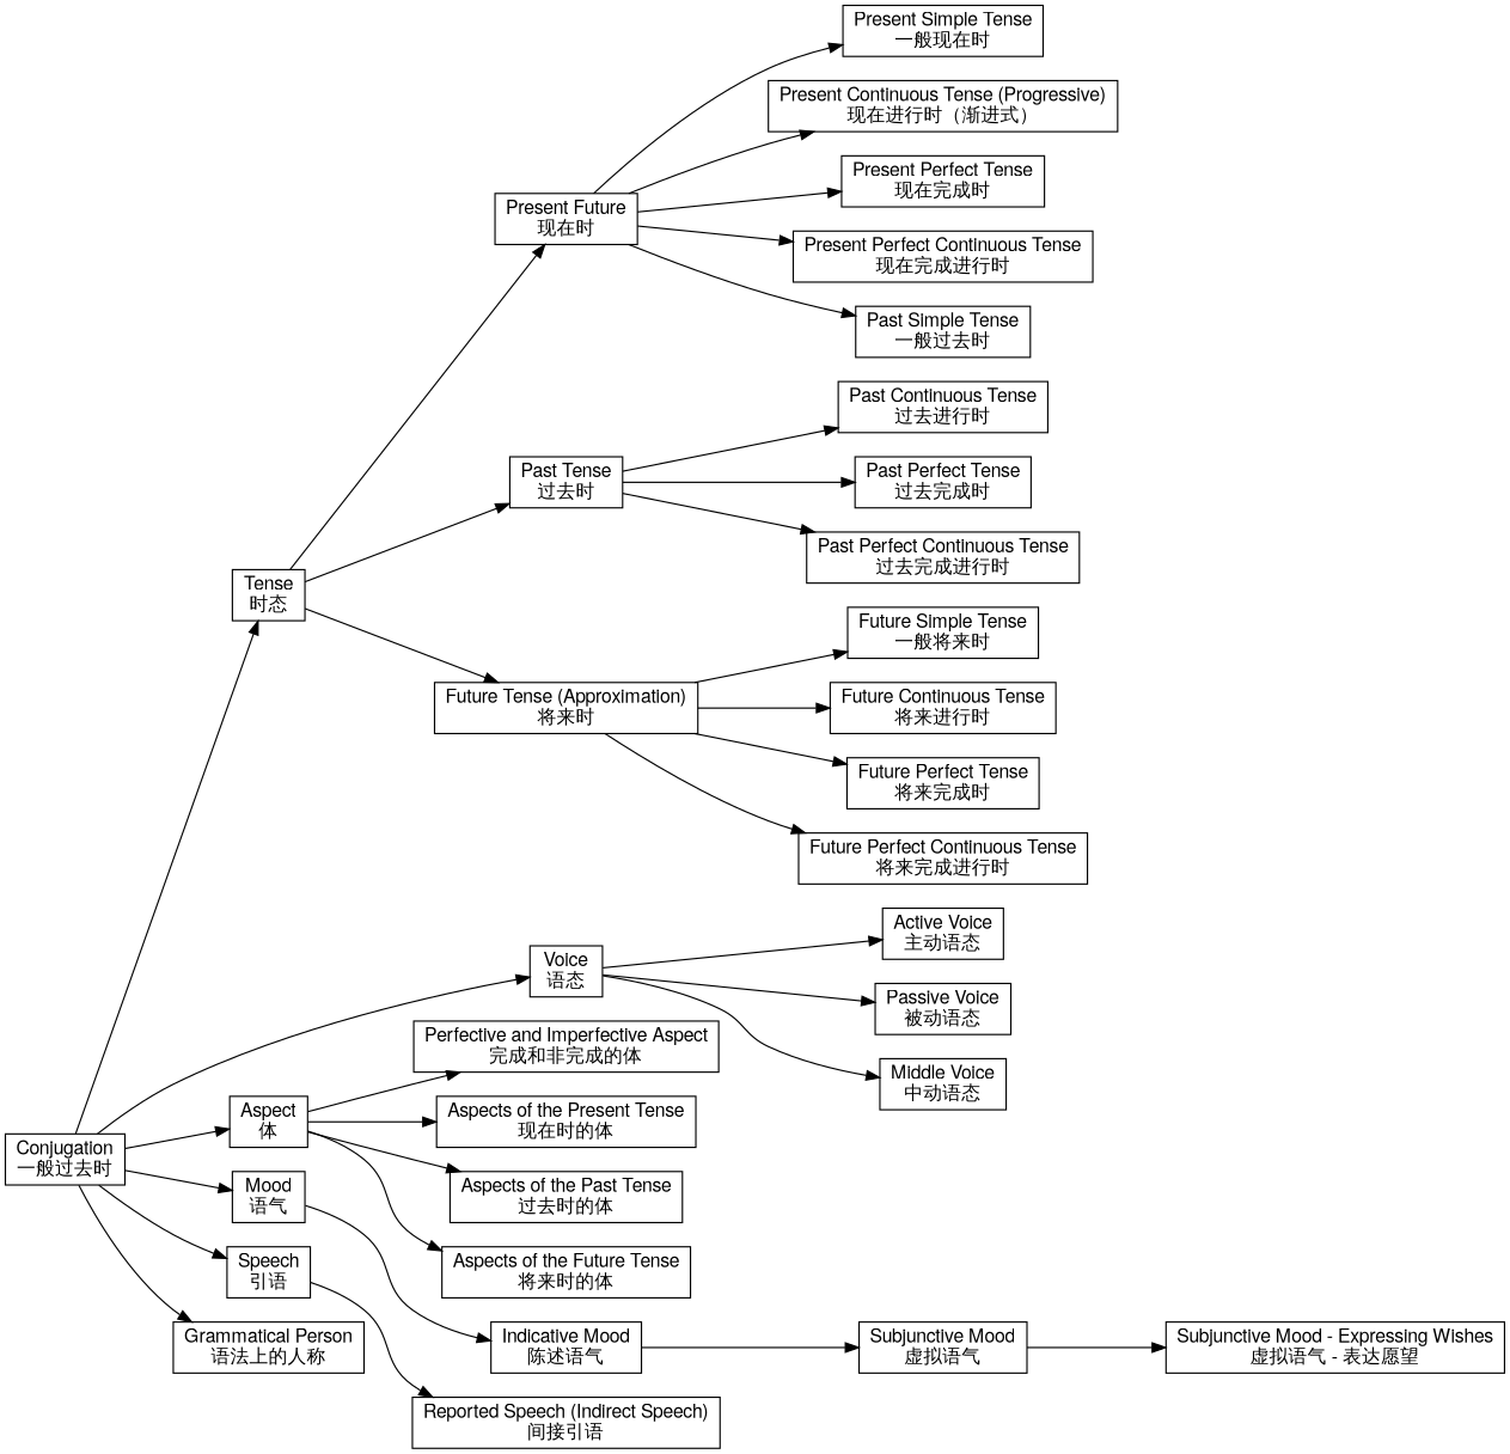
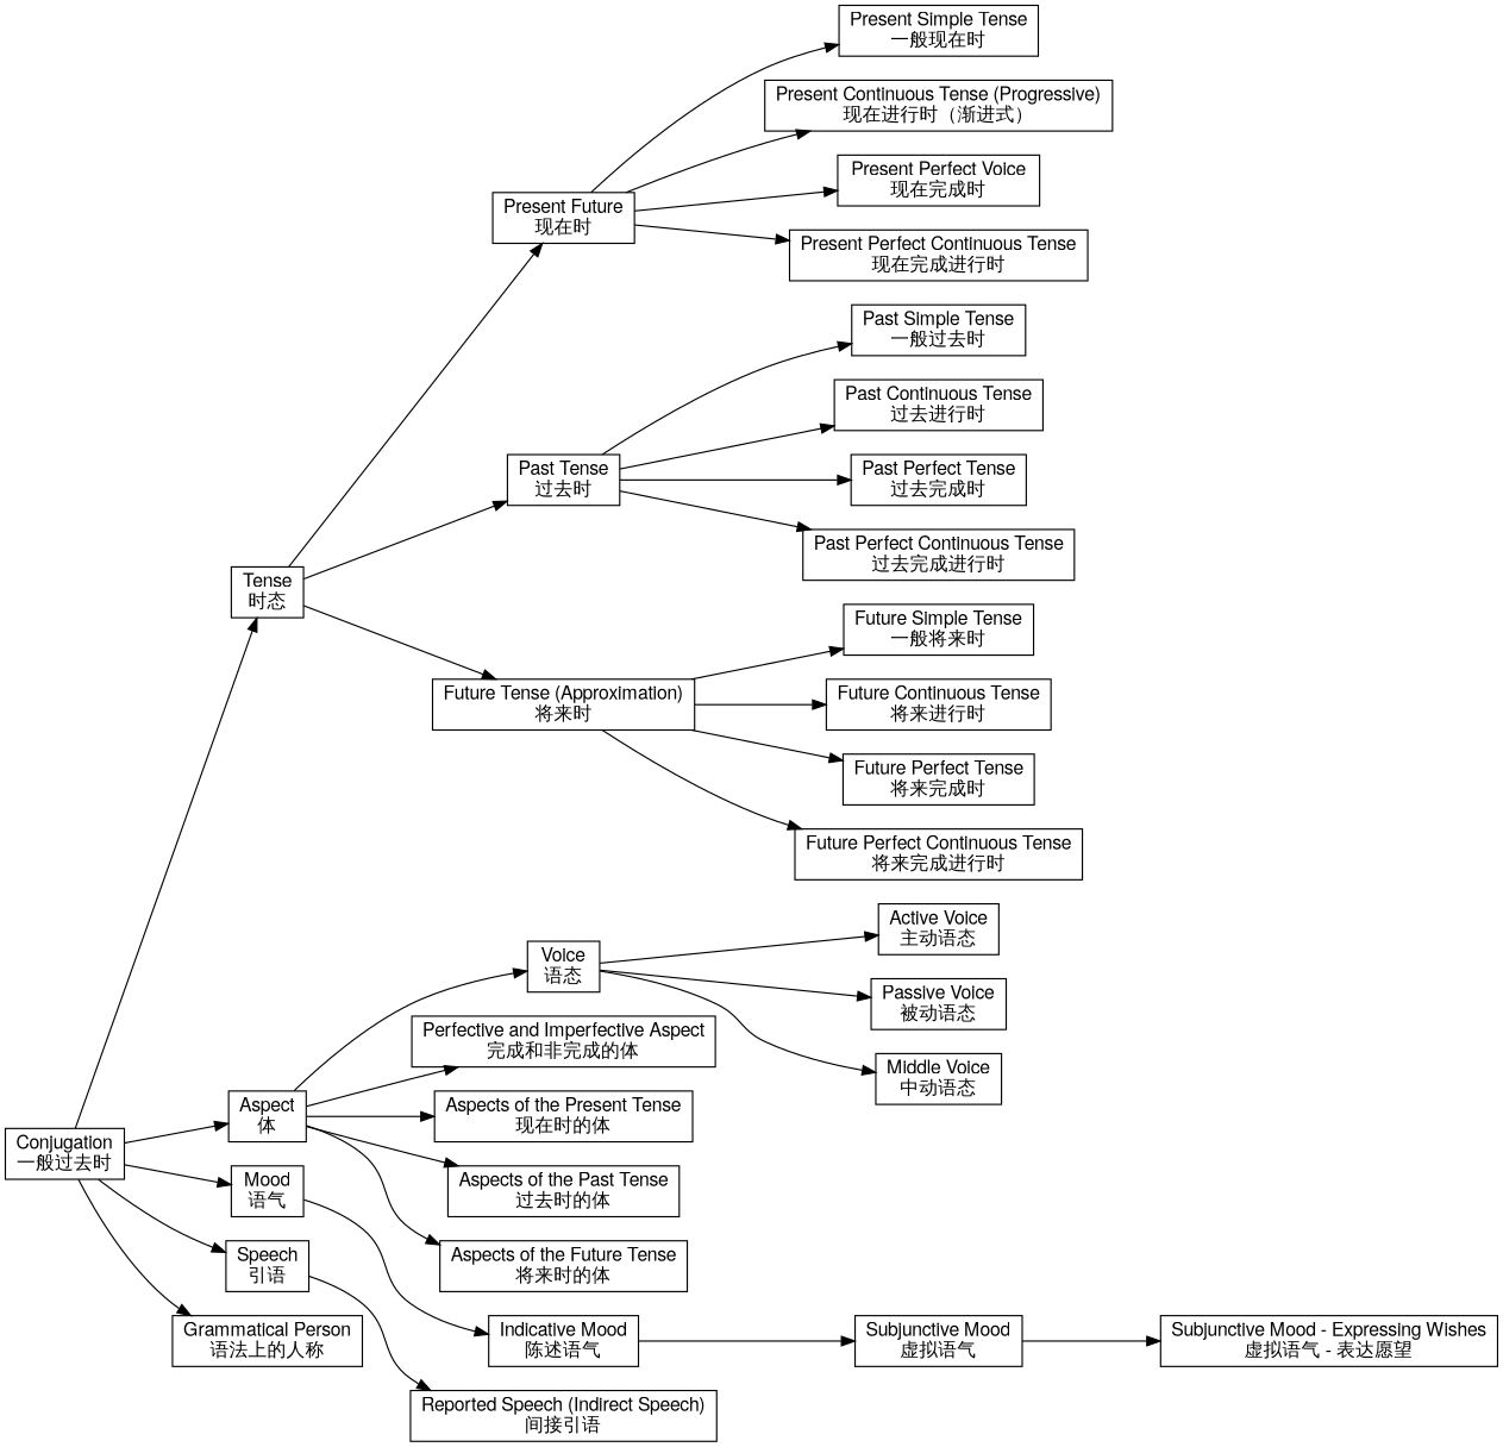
  digraph {
    rankdir=LR
    node [fontname="Helvetica, SimHei" fontsize=14 shape=rect]
    n1 [label="Conjugation\n一般过去时"]
    n2 [label="Tense\n时态"]
    n3 [label="Aspect\n体"]
    n4 [label="Mood\n语气"]
    n5 [label="Voice\n语态"]
    n6 [label="Speech\n引语"]
    n7 [label="Grammatical Person\n语法上的人称"]
    n8 [label="Present Future\n现在时"]
    n9 [label="Past Tense\n过去时"]
    n10 [label="Future Tense (Approximation)\n将来时"]
    n11 [label="Perfective and Imperfective Aspect\n完成和非完成的体"]
    n12 [label="Aspects of the Present Tense\n现在时的体"]
    n13 [label="Aspects of the Past Tense\n过去时的体"]
    n14 [label="Aspects of the Future Tense\n将来时的体"]
    n15 [label="Indicative Mood\n陈述语气"]
    n16 [label="Active Voice\n主动语态"]
    n17 [label="Passive Voice\n被动语态"]
    n18 [label="Middle Voice\n中动语态"]
    n19 [label="Reported Speech (Indirect Speech)\n间接引语"]
    n20 [label="Present Simple Tense\n一般现在时"]
    n21 [label="Present Continuous Tense (Progressive)\n现在进行时（渐进式）"]
-   n22 [label="Present Perfect Tense\n现在完成时"]
+   n22 [label="Present Perfect Voice\n现在完成时"]
    n23 [label="Present Perfect Continuous Tense\n现在完成进行时"]
    n24 [label="Past Simple Tense\n一般过去时"]
    n25 [label="Past Continuous Tense\n过去进行时"]
    n26 [label="Past Perfect Tense\n过去完成时"]
    n27 [label="Past Perfect Continuous Tense\n过去完成进行时"]
    n28 [label="Future Simple Tense\n一般将来时"]
    n29 [label="Future Continuous Tense\n将来进行时"]
    n30 [label="Future Perfect Tense\n将来完成时"]
    n31 [label="Future Perfect Continuous Tense\n将来完成进行时"]
    n32 [label="Subjunctive Mood\n虚拟语气"]
    n33 [label="Subjunctive Mood - Expressing Wishes\n虚拟语气 - 表达愿望"]
    n1 -> n2
    n1 -> n3
    n1 -> n4
-   n1 -> n5
+   n3 -> n5
    n1 -> n6
    n1 -> n7
    n2 -> n8
    n2 -> n9
    n2 -> n10
    n3 -> n11
    n3 -> n12
    n3 -> n13
    n3 -> n14
    n4 -> n15
    n5 -> n16
    n5 -> n17
    n5 -> n18
    n6 -> n19
    n8 -> n20
    n8 -> n21
    n8 -> n22
    n8 -> n23
-   n8 -> n24
+   n9 -> n24
    n9 -> n25
    n9 -> n26
    n9 -> n27
    n10 -> n28
    n10 -> n29
    n10 -> n30
    n10 -> n31
    n15 -> n32
    n32 -> n33
  }
